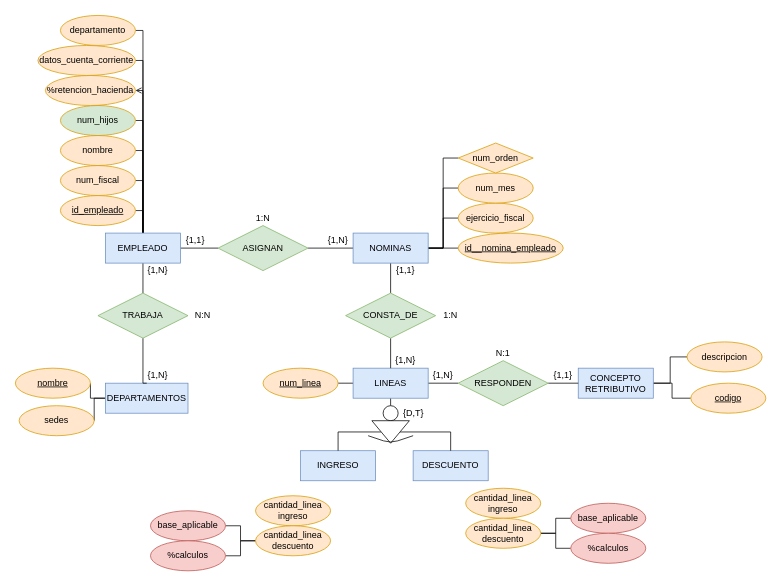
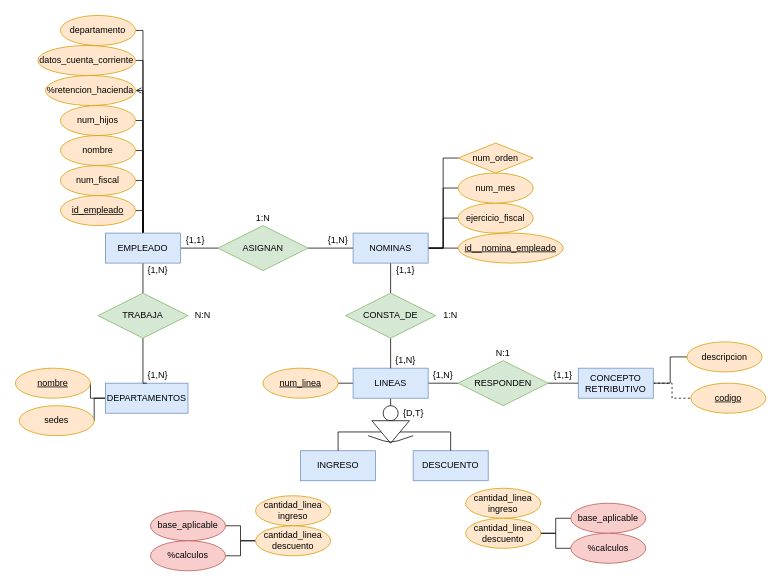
  <mxCell id="0" />
  <mxCell id="1" parent="0" />
  <mxCell id="2" style="edgeStyle=orthogonalEdgeStyle;rounded=0;orthogonalLoop=1;jettySize=auto;html=1;exitX=1;exitY=0.5;exitDx=0;exitDy=0;entryX=0;entryY=0.5;entryDx=0;entryDy=0;endArrow=none;endFill=0;" edge="1" parent="1" source="11" target="13"><mxGeometry relative="1" as="geometry" /></mxCell>
  <mxCell id="3" style="edgeStyle=orthogonalEdgeStyle;rounded=0;orthogonalLoop=1;jettySize=auto;html=1;exitX=0.5;exitY=1;exitDx=0;exitDy=0;entryX=0.5;entryY=0;entryDx=0;entryDy=0;endArrow=none;endFill=0;" edge="1" parent="1" source="11" target="34"><mxGeometry relative="1" as="geometry" /></mxCell>
  <mxCell id="4" style="edgeStyle=orthogonalEdgeStyle;rounded=0;orthogonalLoop=1;jettySize=auto;html=1;exitX=0.5;exitY=0;exitDx=0;exitDy=0;entryX=1;entryY=0.5;entryDx=0;entryDy=0;endArrow=none;endFill=0;" edge="1" parent="1" source="11" target="15"><mxGeometry relative="1" as="geometry"><Array as="points"><mxPoint x="190" y="280" /></Array></mxGeometry></mxCell>
  <mxCell id="5" style="edgeStyle=orthogonalEdgeStyle;rounded=0;orthogonalLoop=1;jettySize=auto;html=1;exitX=0.5;exitY=0;exitDx=0;exitDy=0;entryX=1;entryY=0.5;entryDx=0;entryDy=0;endArrow=none;endFill=0;" edge="1" parent="1" source="11" target="14"><mxGeometry relative="1" as="geometry"><Array as="points"><mxPoint x="190" y="240" /></Array></mxGeometry></mxCell>
  <mxCell id="6" style="edgeStyle=orthogonalEdgeStyle;rounded=0;orthogonalLoop=1;jettySize=auto;html=1;exitX=0.5;exitY=0;exitDx=0;exitDy=0;entryX=1;entryY=0.5;entryDx=0;entryDy=0;endArrow=none;endFill=0;" edge="1" parent="1" source="11" target="25"><mxGeometry relative="1" as="geometry"><Array as="points"><mxPoint x="190" y="200" /></Array></mxGeometry></mxCell>
  <mxCell id="7" style="edgeStyle=orthogonalEdgeStyle;rounded=0;orthogonalLoop=1;jettySize=auto;html=1;exitX=0.5;exitY=0;exitDx=0;exitDy=0;entryX=1;entryY=0.5;entryDx=0;entryDy=0;endArrow=none;endFill=0;" edge="1" parent="1" source="11" target="26"><mxGeometry relative="1" as="geometry"><Array as="points"><mxPoint x="190" y="160" /></Array></mxGeometry></mxCell>
  <mxCell id="8" style="edgeStyle=orthogonalEdgeStyle;rounded=0;orthogonalLoop=1;jettySize=auto;html=1;exitX=0.5;exitY=0;exitDx=0;exitDy=0;entryX=1;entryY=0.5;entryDx=0;entryDy=0;endArrow=open;endFill=0;" edge="1" parent="1" source="11" target="27"><mxGeometry relative="1" as="geometry"><Array as="points"><mxPoint x="190" y="120" /></Array></mxGeometry></mxCell>
  <mxCell id="9" style="edgeStyle=orthogonalEdgeStyle;rounded=0;orthogonalLoop=1;jettySize=auto;html=1;exitX=0.5;exitY=0;exitDx=0;exitDy=0;entryX=1;entryY=0.5;entryDx=0;entryDy=0;endArrow=none;endFill=0;" edge="1" parent="1" source="11" target="28"><mxGeometry relative="1" as="geometry"><Array as="points"><mxPoint x="190" y="80" /></Array></mxGeometry></mxCell>
  <mxCell id="10" style="edgeStyle=orthogonalEdgeStyle;rounded=0;orthogonalLoop=1;jettySize=auto;html=1;exitX=0.5;exitY=0;exitDx=0;exitDy=0;entryX=1;entryY=0.5;entryDx=0;entryDy=0;endArrow=none;endFill=0;" edge="1" parent="1" source="11" target="29"><mxGeometry relative="1" as="geometry"><Array as="points"><mxPoint x="190" y="40" /></Array></mxGeometry></mxCell>
  <mxCell id="11" value="EMPLEADO" style="whiteSpace=wrap;html=1;align=center;fillColor=#dae8fc;strokeColor=#6c8ebf;" vertex="1" parent="1"><mxGeometry x="140" y="310" width="100" height="40" as="geometry" /></mxCell>
  <mxCell id="12" style="edgeStyle=orthogonalEdgeStyle;rounded=0;orthogonalLoop=1;jettySize=auto;html=1;exitX=1;exitY=0.5;exitDx=0;exitDy=0;entryX=0;entryY=0.5;entryDx=0;entryDy=0;endArrow=none;endFill=0;" edge="1" parent="1" source="13" target="21"><mxGeometry relative="1" as="geometry" /></mxCell>
  <mxCell id="13" value="ASIGNAN" style="shape=rhombus;perimeter=rhombusPerimeter;whiteSpace=wrap;html=1;align=center;fillColor=#d5e8d4;strokeColor=#82b366;" vertex="1" parent="1"><mxGeometry x="290" y="300" width="120" height="60" as="geometry" /></mxCell>
  <mxCell id="14" value="num_fiscal" style="ellipse;whiteSpace=wrap;html=1;align=center;fillColor=#ffe6cc;strokeColor=#d79b00;" vertex="1" parent="1"><mxGeometry x="80" y="220" width="100" height="40" as="geometry" /></mxCell>
  <mxCell id="15" value="id_empleado" style="ellipse;whiteSpace=wrap;html=1;align=center;fontStyle=4;fillColor=#ffe6cc;strokeColor=#d79b00;" vertex="1" parent="1"><mxGeometry x="80" width="100" height="40" as="geometry" y="260" /></mxCell>
  <mxCell id="16" style="edgeStyle=orthogonalEdgeStyle;rounded=0;orthogonalLoop=1;jettySize=auto;html=1;exitX=0.5;exitY=1;exitDx=0;exitDy=0;entryX=0.5;entryY=0;entryDx=0;entryDy=0;endArrow=none;endFill=0;" edge="1" parent="1" source="21" target="49"><mxGeometry relative="1" as="geometry" /></mxCell>
  <mxCell id="17" style="edgeStyle=orthogonalEdgeStyle;rounded=0;orthogonalLoop=1;jettySize=auto;html=1;exitX=1;exitY=0.5;exitDx=0;exitDy=0;entryX=0;entryY=0.5;entryDx=0;entryDy=0;endArrow=none;endFill=0;" edge="1" parent="1" source="21" target="40"><mxGeometry relative="1" as="geometry" /></mxCell>
  <mxCell id="18" style="edgeStyle=orthogonalEdgeStyle;rounded=0;orthogonalLoop=1;jettySize=auto;html=1;exitX=1;exitY=0.5;exitDx=0;exitDy=0;entryX=0;entryY=0.5;entryDx=0;entryDy=0;endArrow=none;endFill=0;" edge="1" parent="1" source="21" target="41"><mxGeometry relative="1" as="geometry" /></mxCell>
  <mxCell id="19" style="edgeStyle=orthogonalEdgeStyle;rounded=0;orthogonalLoop=1;jettySize=auto;html=1;exitX=1;exitY=0.5;exitDx=0;exitDy=0;entryX=0;entryY=0.5;entryDx=0;entryDy=0;endArrow=none;endFill=0;" edge="1" parent="1" source="21" target="42"><mxGeometry relative="1" as="geometry" /></mxCell>
  <mxCell id="20" style="edgeStyle=orthogonalEdgeStyle;rounded=0;orthogonalLoop=1;jettySize=auto;html=1;exitX=1;exitY=0.5;exitDx=0;exitDy=0;entryX=0;entryY=0.5;entryDx=0;entryDy=0;endArrow=none;endFill=0;" edge="1" parent="1" source="21" target="43"><mxGeometry relative="1" as="geometry" /></mxCell>
  <mxCell id="21" value="NOMINAS" style="whiteSpace=wrap;html=1;align=center;fillColor=#dae8fc;strokeColor=#6c8ebf;" vertex="1" parent="1"><mxGeometry x="470" y="310" width="100" height="40" as="geometry" /></mxCell>
  <mxCell id="22" value="{1,N}" style="text;html=1;strokeColor=none;fillColor=none;align=center;verticalAlign=middle;whiteSpace=wrap;rounded=0;" vertex="1" parent="1"><mxGeometry x="430" y="310" width="40" height="20" as="geometry" /></mxCell>
  <mxCell id="23" value="{1,1}" style="text;html=1;strokeColor=none;fillColor=none;align=center;verticalAlign=middle;whiteSpace=wrap;rounded=0;" vertex="1" parent="1"><mxGeometry x="240" y="310" width="40" height="20" as="geometry" /></mxCell>
  <mxCell id="24" value="1:N" style="text;html=1;strokeColor=none;fillColor=none;align=center;verticalAlign=middle;whiteSpace=wrap;rounded=0;" vertex="1" parent="1"><mxGeometry x="330" y="280" width="40" height="20" as="geometry" /></mxCell>
  <mxCell id="25" value="nombre" style="ellipse;whiteSpace=wrap;html=1;align=center;fillColor=#ffe6cc;strokeColor=#d79b00;" vertex="1" parent="1"><mxGeometry x="80" y="180" width="100" height="40" as="geometry" /></mxCell>
- <mxCell id="26" value="num_hijos" style="ellipse;whiteSpace=wrap;html=1;align=center;fillColor=#d5e8d4;strokeColor=#d79b00;" vertex="1" parent="1"><mxGeometry x="80" y="140" width="100" height="40" as="geometry" /></mxCell>
+ <mxCell id="26" value="num_hijos" style="ellipse;whiteSpace=wrap;html=1;align=center;fillColor=#ffe6cc;strokeColor=#d79b00;" vertex="1" parent="1"><mxGeometry x="80" y="140" width="100" height="40" as="geometry" /></mxCell>
  <mxCell id="27" value="%retencion_hacienda" style="ellipse;whiteSpace=wrap;html=1;align=center;fillColor=#ffe6cc;strokeColor=#d79b00;" vertex="1" parent="1"><mxGeometry x="60" y="100" width="120" height="40" as="geometry" /></mxCell>
  <mxCell id="28" value="datos_cuenta_corriente" style="ellipse;whiteSpace=wrap;html=1;align=center;fillColor=#ffe6cc;strokeColor=#d79b00;" vertex="1" parent="1"><mxGeometry x="50" y="60" width="130" height="40" as="geometry" /></mxCell>
  <mxCell id="29" value="departamento" style="ellipse;whiteSpace=wrap;html=1;align=center;fillColor=#ffe6cc;strokeColor=#d79b00;" vertex="1" parent="1"><mxGeometry x="80" y="20" width="100" height="40" as="geometry" /></mxCell>
  <mxCell id="30" style="edgeStyle=orthogonalEdgeStyle;rounded=0;orthogonalLoop=1;jettySize=auto;html=1;exitX=0;exitY=0.5;exitDx=0;exitDy=0;entryX=1;entryY=0.5;entryDx=0;entryDy=0;endArrow=none;endFill=0;" edge="1" parent="1" source="32" target="38"><mxGeometry relative="1" as="geometry" /></mxCell>
  <mxCell id="31" style="edgeStyle=orthogonalEdgeStyle;rounded=0;orthogonalLoop=1;jettySize=auto;html=1;exitX=0;exitY=0.5;exitDx=0;exitDy=0;entryX=1;entryY=0.5;entryDx=0;entryDy=0;endArrow=none;endFill=0;" edge="1" parent="1" source="32" target="39"><mxGeometry relative="1" as="geometry" /></mxCell>
  <mxCell id="32" value="DEPARTAMENTOS" style="whiteSpace=wrap;html=1;align=center;fillColor=#dae8fc;strokeColor=#6c8ebf;" vertex="1" parent="1"><mxGeometry x="140" y="510" width="110" height="40" as="geometry" /></mxCell>
  <mxCell id="33" style="edgeStyle=orthogonalEdgeStyle;rounded=0;orthogonalLoop=1;jettySize=auto;html=1;exitX=0.5;exitY=1;exitDx=0;exitDy=0;entryX=0.5;entryY=0;entryDx=0;entryDy=0;endArrow=none;endFill=0;" edge="1" parent="1" source="34" target="32"><mxGeometry relative="1" as="geometry"><Array as="points"><mxPoint x="190" y="510" /></Array></mxGeometry></mxCell>
  <mxCell id="34" value="TRABAJA" style="shape=rhombus;perimeter=rhombusPerimeter;whiteSpace=wrap;html=1;align=center;fillColor=#d5e8d4;strokeColor=#82b366;" vertex="1" parent="1"><mxGeometry x="130" y="390" width="120" height="60" as="geometry" /></mxCell>
  <mxCell id="35" value="{1,N}" style="text;html=1;strokeColor=none;fillColor=none;align=center;verticalAlign=middle;whiteSpace=wrap;rounded=0;" vertex="1" parent="1"><mxGeometry x="190" y="350" width="40" height="20" as="geometry" /></mxCell>
  <mxCell id="36" value="{1,N}" style="text;html=1;strokeColor=none;fillColor=none;align=center;verticalAlign=middle;whiteSpace=wrap;rounded=0;" vertex="1" parent="1"><mxGeometry x="190" y="490" width="40" height="20" as="geometry" /></mxCell>
  <mxCell id="37" value="N:N" style="text;html=1;strokeColor=none;fillColor=none;align=center;verticalAlign=middle;whiteSpace=wrap;rounded=0;" vertex="1" parent="1"><mxGeometry x="250" y="410" width="40" height="20" as="geometry" /></mxCell>
  <mxCell id="38" value="nombre" style="ellipse;whiteSpace=wrap;html=1;align=center;fontStyle=4;fillColor=#ffe6cc;strokeColor=#d79b00;" vertex="1" parent="1"><mxGeometry x="20" y="490" width="100" height="40" as="geometry" /></mxCell>
  <mxCell id="39" value="sedes" style="ellipse;whiteSpace=wrap;html=1;align=center;fillColor=#ffe6cc;strokeColor=#d79b00;" vertex="1" parent="1"><mxGeometry x="25" y="540" width="100" height="40" as="geometry" /></mxCell>
  <mxCell id="40" value="id__nomina_empleado" style="ellipse;whiteSpace=wrap;html=1;align=center;fontStyle=4;fillColor=#ffe6cc;strokeColor=#d79b00;" vertex="1" parent="1"><mxGeometry x="610" y="310" width="140" height="40" as="geometry" /></mxCell>
  <mxCell id="41" value="ejercicio_fiscal" style="ellipse;whiteSpace=wrap;html=1;align=center;fillColor=#ffe6cc;strokeColor=#d79b00;" vertex="1" parent="1"><mxGeometry x="610" y="270" width="100" height="40" as="geometry" /></mxCell>
  <mxCell id="42" value="num_mes" style="ellipse;whiteSpace=wrap;html=1;align=center;fillColor=#ffe6cc;strokeColor=#d79b00;" vertex="1" parent="1"><mxGeometry x="610" y="230" width="100" height="40" as="geometry" /></mxCell>
  <mxCell id="43" value="num_orden" style="rhombus;whiteSpace=wrap;html=1;align=center;fillColor=#ffe6cc;strokeColor=#d79b00;" vertex="1" parent="1"><mxGeometry x="610" y="190" width="100" height="40" as="geometry" /></mxCell>
  <mxCell id="44" style="edgeStyle=orthogonalEdgeStyle;rounded=0;orthogonalLoop=1;jettySize=auto;html=1;exitX=0.5;exitY=1;exitDx=0;exitDy=0;entryX=0.5;entryY=0;entryDx=0;entryDy=0;endArrow=none;endFill=0;" edge="1" parent="1" source="47" target="56"><mxGeometry relative="1" as="geometry" /></mxCell>
  <mxCell id="45" style="edgeStyle=orthogonalEdgeStyle;rounded=0;orthogonalLoop=1;jettySize=auto;html=1;exitX=0;exitY=0.5;exitDx=0;exitDy=0;entryX=1;entryY=0.5;entryDx=0;entryDy=0;endArrow=none;endFill=0;" edge="1" parent="1" source="47" target="53"><mxGeometry relative="1" as="geometry" /></mxCell>
  <mxCell id="46" style="edgeStyle=orthogonalEdgeStyle;rounded=0;orthogonalLoop=1;jettySize=auto;html=1;exitX=1;exitY=0.5;exitDx=0;exitDy=0;entryX=0;entryY=0.5;entryDx=0;entryDy=0;endArrow=none;endFill=0;" edge="1" parent="1" source="47" target="78"><mxGeometry relative="1" as="geometry" /></mxCell>
  <mxCell id="47" value="LINEAS" style="whiteSpace=wrap;html=1;align=center;fillColor=#dae8fc;strokeColor=#6c8ebf;" vertex="1" parent="1"><mxGeometry x="470" y="490" width="100" height="40" as="geometry" /></mxCell>
  <mxCell id="48" style="edgeStyle=orthogonalEdgeStyle;rounded=0;orthogonalLoop=1;jettySize=auto;html=1;exitX=0.5;exitY=1;exitDx=0;exitDy=0;entryX=0.5;entryY=0;entryDx=0;entryDy=0;endArrow=none;endFill=0;" edge="1" parent="1" source="49" target="47"><mxGeometry relative="1" as="geometry" /></mxCell>
  <mxCell id="49" value="CONSTA_DE" style="shape=rhombus;perimeter=rhombusPerimeter;whiteSpace=wrap;html=1;align=center;fillColor=#d5e8d4;strokeColor=#82b366;" vertex="1" parent="1"><mxGeometry x="460" y="390" width="120" height="60" as="geometry" /></mxCell>
  <mxCell id="50" value="{1,1}" style="text;html=1;strokeColor=none;fillColor=none;align=center;verticalAlign=middle;whiteSpace=wrap;rounded=0;" vertex="1" parent="1"><mxGeometry x="520" y="350" width="40" height="20" as="geometry" /></mxCell>
  <mxCell id="51" value="{1,N}" style="text;html=1;strokeColor=none;fillColor=none;align=center;verticalAlign=middle;whiteSpace=wrap;rounded=0;" vertex="1" parent="1"><mxGeometry x="520" y="470" width="40" height="20" as="geometry" /></mxCell>
  <mxCell id="52" value="1:N" style="text;html=1;strokeColor=none;fillColor=none;align=center;verticalAlign=middle;whiteSpace=wrap;rounded=0;" vertex="1" parent="1"><mxGeometry x="580" y="410" width="40" height="20" as="geometry" /></mxCell>
  <mxCell id="53" value="num_linea" style="ellipse;whiteSpace=wrap;html=1;align=center;fontStyle=4;fillColor=#ffe6cc;strokeColor=#d79b00;" vertex="1" parent="1"><mxGeometry x="350" y="490" width="100" height="40" as="geometry" /></mxCell>
  <mxCell id="54" value="INGRESO" style="whiteSpace=wrap;html=1;align=center;fillColor=#dae8fc;strokeColor=#6c8ebf;" vertex="1" parent="1"><mxGeometry x="400" y="600" width="100" height="40" as="geometry" /></mxCell>
  <mxCell id="55" value="DESCUENTO" style="whiteSpace=wrap;html=1;align=center;fillColor=#dae8fc;strokeColor=#6c8ebf;" vertex="1" parent="1"><mxGeometry x="550" y="600" width="100" height="40" as="geometry" /></mxCell>
  <mxCell id="56" value="" style="ellipse;whiteSpace=wrap;html=1;aspect=fixed;" vertex="1" parent="1"><mxGeometry x="510" y="540" width="20" height="20" as="geometry" /></mxCell>
  <mxCell id="57" style="edgeStyle=orthogonalEdgeStyle;rounded=0;orthogonalLoop=1;jettySize=auto;html=1;exitX=0.5;exitY=0;exitDx=0;exitDy=0;entryX=0.5;entryY=0;entryDx=0;entryDy=0;endArrow=none;endFill=0;" edge="1" parent="1" source="59" target="55"><mxGeometry relative="1" as="geometry" /></mxCell>
  <mxCell id="58" style="edgeStyle=orthogonalEdgeStyle;rounded=0;orthogonalLoop=1;jettySize=auto;html=1;exitX=0.5;exitY=1;exitDx=0;exitDy=0;entryX=0.5;entryY=0;entryDx=0;entryDy=0;endArrow=none;endFill=0;" edge="1" parent="1" source="59" target="54"><mxGeometry relative="1" as="geometry"><Array as="points"><mxPoint x="450" y="575" /></Array></mxGeometry></mxCell>
  <mxCell id="59" value="" style="triangle;whiteSpace=wrap;html=1;rotation=90;" vertex="1" parent="1"><mxGeometry x="505" y="550" width="30" height="50" as="geometry" /></mxCell>
  <mxCell id="60" value="" style="endArrow=none;html=1;" edge="1" parent="1"><mxGeometry width="50" height="50" relative="1" as="geometry"><mxPoint x="490" y="580" as="sourcePoint" /><mxPoint x="550" y="580" as="targetPoint" /><Array as="points"><mxPoint x="520" y="590" /></Array></mxGeometry></mxCell>
  <mxCell id="61" value="{D,T}" style="text;html=1;align=center;verticalAlign=middle;resizable=0;points=[];autosize=1;" vertex="1" parent="1"><mxGeometry x="530" y="540" width="40" height="20" as="geometry" /></mxCell>
  <mxCell id="62" value="cantidad_linea&lt;br&gt;ingreso" style="ellipse;whiteSpace=wrap;html=1;align=center;fillColor=#ffe6cc;strokeColor=#d79b00;" vertex="1" parent="1"><mxGeometry x="340" y="660" width="100" height="40" as="geometry" /></mxCell>
  <mxCell id="63" style="edgeStyle=orthogonalEdgeStyle;rounded=0;orthogonalLoop=1;jettySize=auto;html=1;exitX=0;exitY=0.5;exitDx=0;exitDy=0;entryX=1;entryY=0.5;entryDx=0;entryDy=0;endArrow=none;endFill=0;" edge="1" parent="1" source="65" target="70"><mxGeometry relative="1" as="geometry" /></mxCell>
  <mxCell id="64" style="edgeStyle=orthogonalEdgeStyle;rounded=0;orthogonalLoop=1;jettySize=auto;html=1;exitX=0;exitY=0.5;exitDx=0;exitDy=0;entryX=1;entryY=0.5;entryDx=0;entryDy=0;endArrow=none;endFill=0;" edge="1" parent="1" source="65" target="71"><mxGeometry relative="1" as="geometry" /></mxCell>
  <mxCell id="65" value="cantidad_linea&lt;br&gt;descuento" style="ellipse;whiteSpace=wrap;html=1;align=center;fillColor=#ffe6cc;strokeColor=#d79b00;" vertex="1" parent="1"><mxGeometry x="340" y="700" width="100" height="40" as="geometry" /></mxCell>
  <mxCell id="66" value="cantidad_linea&lt;br&gt;ingreso" style="ellipse;whiteSpace=wrap;html=1;align=center;fillColor=#ffe6cc;strokeColor=#d79b00;" vertex="1" parent="1"><mxGeometry x="620" y="650" width="100" height="40" as="geometry" /></mxCell>
  <mxCell id="67" style="edgeStyle=orthogonalEdgeStyle;rounded=0;orthogonalLoop=1;jettySize=auto;html=1;exitX=1;exitY=0.5;exitDx=0;exitDy=0;entryX=0;entryY=0.5;entryDx=0;entryDy=0;endArrow=none;endFill=0;" edge="1" parent="1" source="69" target="72"><mxGeometry relative="1" as="geometry" /></mxCell>
  <mxCell id="68" style="edgeStyle=orthogonalEdgeStyle;rounded=0;orthogonalLoop=1;jettySize=auto;html=1;exitX=1;exitY=0.5;exitDx=0;exitDy=0;entryX=0;entryY=0.5;entryDx=0;entryDy=0;endArrow=none;endFill=0;" edge="1" parent="1" source="69" target="73"><mxGeometry relative="1" as="geometry" /></mxCell>
  <mxCell id="69" value="cantidad_linea&lt;br&gt;descuento" style="ellipse;whiteSpace=wrap;html=1;align=center;fillColor=#ffe6cc;strokeColor=#d79b00;" vertex="1" parent="1"><mxGeometry x="620" y="690" width="100" height="40" as="geometry" /></mxCell>
  <mxCell id="70" value="base_aplicable" style="ellipse;whiteSpace=wrap;html=1;align=center;fillColor=#f8cecc;strokeColor=#b85450;" vertex="1" parent="1"><mxGeometry x="200" y="680" width="100" height="40" as="geometry" /></mxCell>
  <mxCell id="71" value="%calculos" style="ellipse;whiteSpace=wrap;html=1;align=center;fillColor=#f8cecc;strokeColor=#b85450;" vertex="1" parent="1"><mxGeometry x="200" y="720" width="100" height="40" as="geometry" /></mxCell>
  <mxCell id="72" value="base_aplicable" style="ellipse;whiteSpace=wrap;html=1;align=center;fillColor=#f8cecc;strokeColor=#b85450;" vertex="1" parent="1"><mxGeometry x="760" y="670" width="100" height="40" as="geometry" /></mxCell>
  <mxCell id="73" value="%calculos" style="ellipse;whiteSpace=wrap;html=1;align=center;fillColor=#f8cecc;strokeColor=#b85450;" vertex="1" parent="1"><mxGeometry x="760" y="710" width="100" height="40" as="geometry" /></mxCell>
  <mxCell id="74" style="edgeStyle=orthogonalEdgeStyle;rounded=0;orthogonalLoop=1;jettySize=auto;html=1;exitX=1;exitY=0.5;exitDx=0;exitDy=0;entryX=0;entryY=0.5;entryDx=0;entryDy=0;endArrow=none;endFill=0;" edge="1" parent="1" source="76" target="83"><mxGeometry relative="1" as="geometry" /></mxCell>
- <mxCell id="75" style="edgeStyle=orthogonalEdgeStyle;rounded=0;orthogonalLoop=1;jettySize=auto;html=1;exitX=1;exitY=0.5;exitDx=0;exitDy=0;entryX=0;entryY=0.5;entryDx=0;entryDy=0;endArrow=none;endFill=0;" edge="1" parent="1" source="76" target="82"><mxGeometry relative="1" as="geometry" /></mxCell>
+ <mxCell id="75" style="edgeStyle=orthogonalEdgeStyle;rounded=0;orthogonalLoop=1;jettySize=auto;html=1;exitX=1;exitY=0.5;exitDx=0;exitDy=0;entryX=0;entryY=0.5;entryDx=0;entryDy=0;endArrow=none;endFill=0;dashed=1;" edge="1" parent="1" source="76" target="82"><mxGeometry relative="1" as="geometry" /></mxCell>
  <mxCell id="76" value="CONCEPTO&lt;br&gt;RETRIBUTIVO" style="whiteSpace=wrap;html=1;align=center;fillColor=#dae8fc;strokeColor=#6c8ebf;" vertex="1" parent="1"><mxGeometry x="770" y="490" width="100" height="40" as="geometry" /></mxCell>
  <mxCell id="77" style="edgeStyle=orthogonalEdgeStyle;rounded=0;orthogonalLoop=1;jettySize=auto;html=1;exitX=1;exitY=0.5;exitDx=0;exitDy=0;entryX=0;entryY=0.5;entryDx=0;entryDy=0;endArrow=none;endFill=0;" edge="1" parent="1" source="78" target="76"><mxGeometry relative="1" as="geometry" /></mxCell>
  <mxCell id="78" value="RESPONDEN" style="shape=rhombus;perimeter=rhombusPerimeter;whiteSpace=wrap;html=1;align=center;fillColor=#d5e8d4;strokeColor=#82b366;" vertex="1" parent="1"><mxGeometry x="610" y="480" width="120" height="60" as="geometry" /></mxCell>
  <mxCell id="79" value="{1,1}" style="text;html=1;strokeColor=none;fillColor=none;align=center;verticalAlign=middle;whiteSpace=wrap;rounded=0;" vertex="1" parent="1"><mxGeometry x="730" y="490" width="40" height="20" as="geometry" /></mxCell>
  <mxCell id="80" value="{1,N}" style="text;html=1;strokeColor=none;fillColor=none;align=center;verticalAlign=middle;whiteSpace=wrap;rounded=0;" vertex="1" parent="1"><mxGeometry x="570" y="490" width="40" height="20" as="geometry" /></mxCell>
  <mxCell id="81" value="N:1" style="text;html=1;strokeColor=none;fillColor=none;align=center;verticalAlign=middle;whiteSpace=wrap;rounded=0;" vertex="1" parent="1"><mxGeometry x="650" y="460" width="40" height="20" as="geometry" /></mxCell>
  <mxCell id="82" value="codigo" style="ellipse;whiteSpace=wrap;html=1;align=center;fontStyle=4;fillColor=#ffe6cc;strokeColor=#d79b00;" vertex="1" parent="1"><mxGeometry x="920" y="510" width="100" height="40" as="geometry" /></mxCell>
  <mxCell id="83" value="descripcion" style="ellipse;whiteSpace=wrap;html=1;align=center;fillColor=#ffe6cc;strokeColor=#d79b00;" vertex="1" parent="1"><mxGeometry x="915" y="455" width="100" height="40" as="geometry" /></mxCell>
